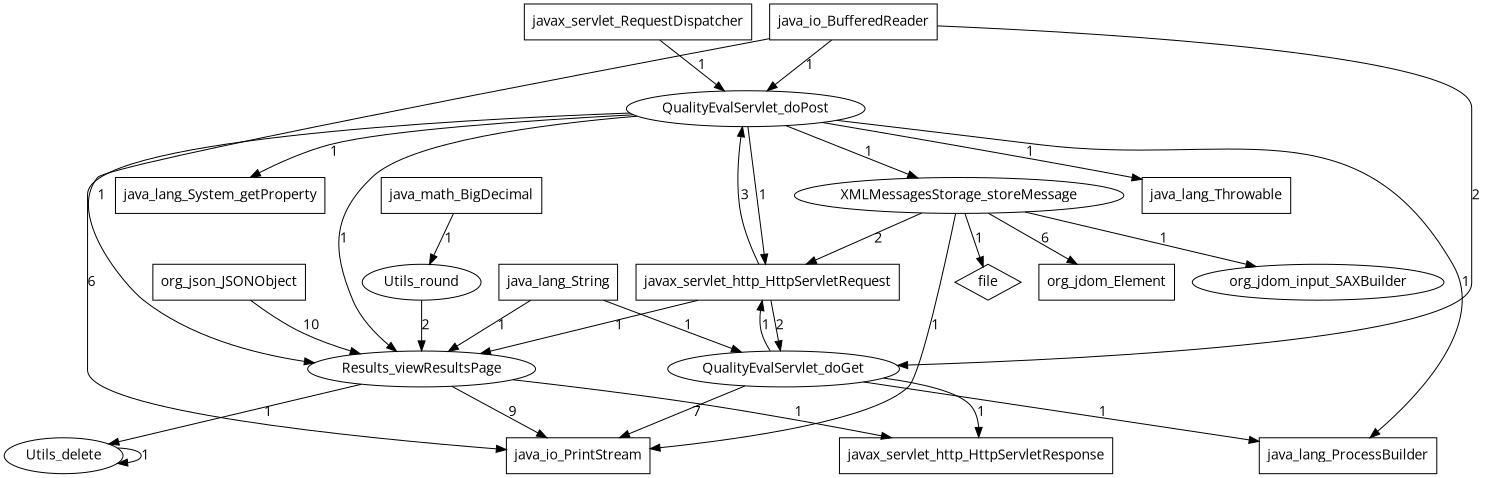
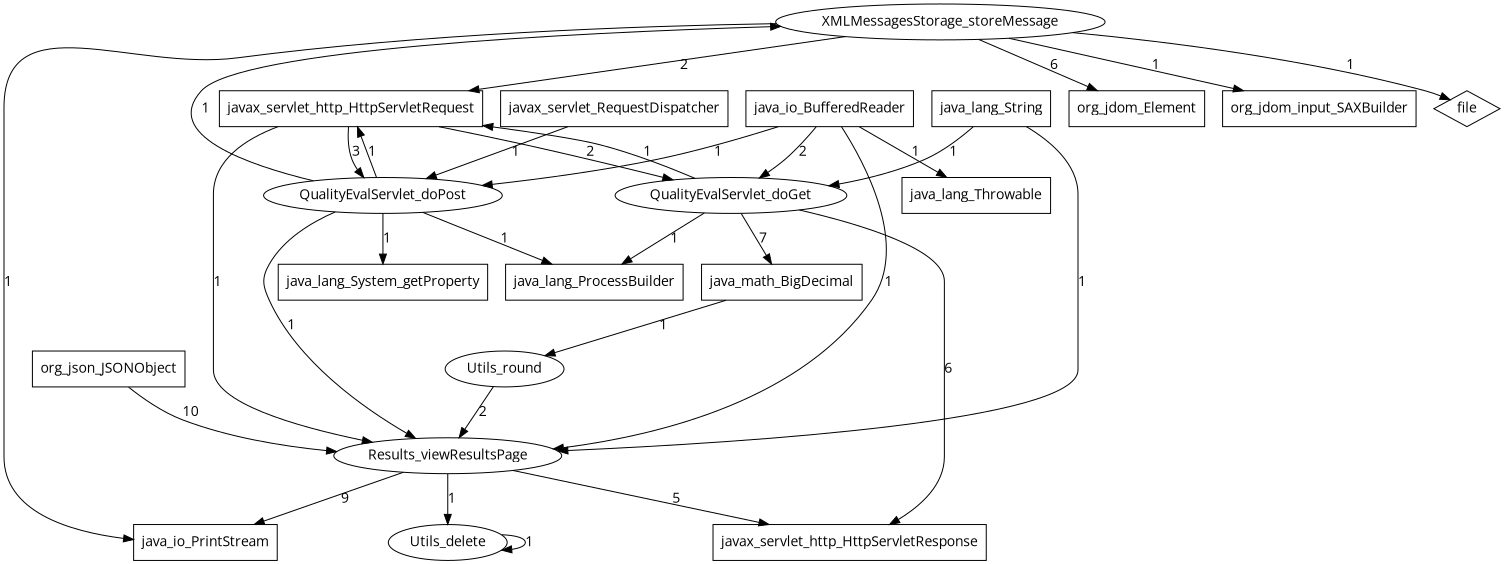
  digraph {
    fontname="Open Sans"
    node [fontname="Open Sans" shape=box]
    edge [fontname="Open Sans"]
    Utils_round [shape=ellipse]
    java_math_BigDecimal
    Results_viewResultsPage [shape=ellipse]
    java_io_PrintStream
    javax_servlet_http_HttpServletResponse
    Utils_delete [shape=ellipse]
    QualityEvalServlet_doPost [shape=ellipse]
    java_lang_Throwable
    XMLMessagesStorage_storeMessage [shape=ellipse]
    javax_servlet_http_HttpServletRequest
    java_lang_System_getProperty
    java_lang_ProcessBuilder
    org_jdom_Element
-   org_jdom_input_SAXBuilder [shape=ellipse]
+   org_jdom_input_SAXBuilder
    file [shape=diamond]
    QualityEvalServlet_doGet [shape=ellipse]
    javax_servlet_RequestDispatcher
    java_lang_String
    java_io_BufferedReader
    org_json_JSONObject
    Utils_round -> Results_viewResultsPage [label=2]
    java_math_BigDecimal -> Utils_round [label=1]
    Results_viewResultsPage -> java_io_PrintStream [label=9]
-   Results_viewResultsPage -> javax_servlet_http_HttpServletResponse [label=1]
+   Results_viewResultsPage -> javax_servlet_http_HttpServletResponse [label=5]
    Results_viewResultsPage -> Utils_delete [label=1]
    Utils_delete -> Utils_delete [label=1]
    QualityEvalServlet_doPost -> Results_viewResultsPage [label=1]
-   QualityEvalServlet_doPost -> java_io_PrintStream [label=6]
-   QualityEvalServlet_doPost -> java_lang_Throwable [label=1]
+   java_io_BufferedReader -> java_lang_Throwable [label=1]
    QualityEvalServlet_doPost -> XMLMessagesStorage_storeMessage [label=1]
    QualityEvalServlet_doPost -> javax_servlet_http_HttpServletRequest [label=1]
    QualityEvalServlet_doPost -> java_lang_System_getProperty [label=1]
    QualityEvalServlet_doPost -> java_lang_ProcessBuilder [label=1]
    XMLMessagesStorage_storeMessage -> java_io_PrintStream [label=1]
    XMLMessagesStorage_storeMessage -> javax_servlet_http_HttpServletRequest [label=2]
    XMLMessagesStorage_storeMessage -> org_jdom_Element [label=6]
    XMLMessagesStorage_storeMessage -> org_jdom_input_SAXBuilder [label=1]
    XMLMessagesStorage_storeMessage -> file [label=1]
    javax_servlet_http_HttpServletRequest -> Results_viewResultsPage [label=1]
    javax_servlet_http_HttpServletRequest -> QualityEvalServlet_doPost [label=3]
    javax_servlet_http_HttpServletRequest -> QualityEvalServlet_doGet [label=2]
-   QualityEvalServlet_doGet -> java_io_PrintStream [label=7]
-   QualityEvalServlet_doGet -> javax_servlet_http_HttpServletResponse [label=1]
+   QualityEvalServlet_doGet -> java_math_BigDecimal [label=7]
+   QualityEvalServlet_doGet -> javax_servlet_http_HttpServletResponse [label=6]
    QualityEvalServlet_doGet -> javax_servlet_http_HttpServletRequest [label=1]
    QualityEvalServlet_doGet -> java_lang_ProcessBuilder [label=1]
    javax_servlet_RequestDispatcher -> QualityEvalServlet_doPost [label=1]
    java_lang_String -> Results_viewResultsPage [label=1]
    java_lang_String -> QualityEvalServlet_doGet [label=1]
    java_io_BufferedReader -> Results_viewResultsPage [label=1]
    java_io_BufferedReader -> QualityEvalServlet_doPost [label=1]
    java_io_BufferedReader -> QualityEvalServlet_doGet [label=2]
    org_json_JSONObject -> Results_viewResultsPage [label=10]
  }
